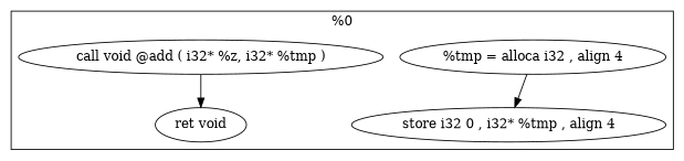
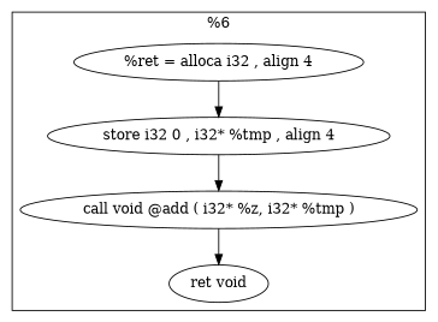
  digraph {
-   n1 [height=0.51389 label="%tmp = alloca i32 , align 4" width=3.9722]
+   n1 [height=0.51389 label="%ret = alloca i32 , align 4" width=3.9722]
    n2 [height=0.51389 label="store i32 0 , i32* %tmp , align 4" width=4.6944]
    n3 [height=0.51389 label="call void @add ( i32* %z, i32* %tmp )" width=5.4444]
    n4 [height=0.51389 label="ret void" width=1.3611]
    subgraph cluster_1 {
-     label="%0"
+     label="%6"
      n1
      n2
      n3
      n4
    }
    n1 -> n2
+   n2 -> n3
    n3 -> n4
  }
